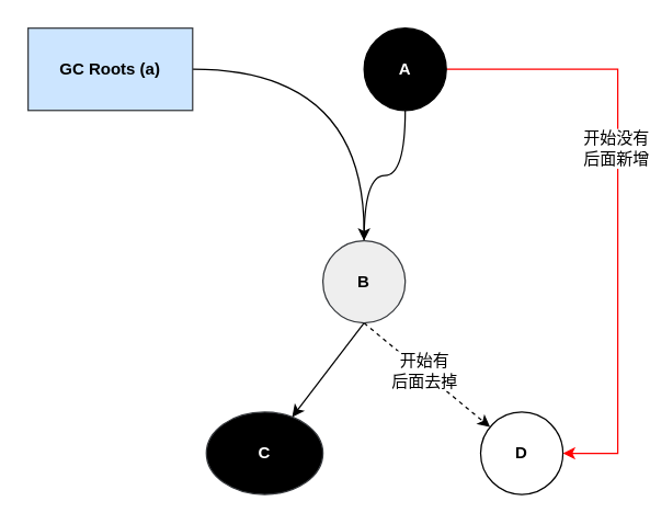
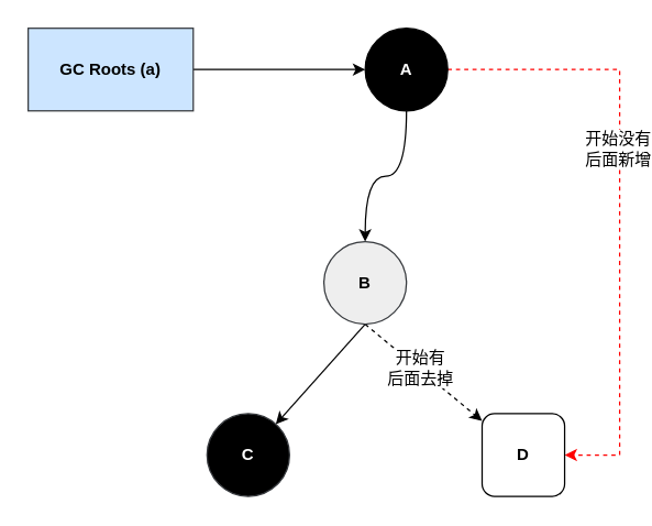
  <mxCell id="0" />
  <mxCell id="1" parent="0" />
- <mxCell id="2" style="edgeStyle=orthogonalEdgeStyle;curved=1;rounded=0;orthogonalLoop=1;jettySize=auto;html=1;exitX=1;exitY=0.5;exitDx=0;exitDy=0;labelBackgroundColor=none;fontSize=12;fontColor=#FFFFFF;startArrow=none;startFill=0;" edge="1" parent="1" source="3" target="11"><mxGeometry relative="1" as="geometry" /></mxCell>
+ <mxCell id="2" style="edgeStyle=orthogonalEdgeStyle;curved=1;rounded=0;orthogonalLoop=1;jettySize=auto;html=1;exitX=1;exitY=0.5;exitDx=0;exitDy=0;labelBackgroundColor=none;fontSize=12;fontColor=#FFFFFF;startArrow=none;startFill=0;" edge="1" parent="1" source="3" target="7"><mxGeometry relative="1" as="geometry" /></mxCell>
  <mxCell id="3" value="GC Roots (a)" style="rounded=0;whiteSpace=wrap;html=1;shadow=0;labelBackgroundColor=none;fontSize=12;fillColor=#cce5ff;fontStyle=1;strokeColor=#36393d;" vertex="1" parent="1"><mxGeometry x="20" y="20" width="120" height="60" as="geometry" /></mxCell>
- <mxCell id="4" value="" style="edgeStyle=orthogonalEdgeStyle;curved=1;rounded=0;orthogonalLoop=1;jettySize=auto;html=1;labelBackgroundColor=none;fontSize=12;fontColor=#FFFFFF;startArrow=none;startFill=0;endArrow=none;" edge="1" parent="1" source="7" target="11"><mxGeometry relative="1" as="geometry" /></mxCell>
- <mxCell id="5" style="edgeStyle=orthogonalEdgeStyle;rounded=0;orthogonalLoop=1;jettySize=auto;html=1;exitX=1;exitY=0.5;exitDx=0;exitDy=0;entryX=1;entryY=0.5;entryDx=0;entryDy=0;labelBackgroundColor=none;fontSize=12;fontColor=#FFFFFF;startArrow=none;startFill=0;strokeColor=#FF0000;" edge="1" parent="1" source="7" target="13"><mxGeometry relative="1" as="geometry"><Array as="points"><mxPoint x="450" y="50" /><mxPoint x="450" y="330" /></Array></mxGeometry></mxCell>
+ <mxCell id="4" value="" style="edgeStyle=orthogonalEdgeStyle;curved=1;rounded=0;orthogonalLoop=1;jettySize=auto;html=1;labelBackgroundColor=none;fontSize=12;fontColor=#FFFFFF;startArrow=none;startFill=0;" edge="1" parent="1" source="7" target="11"><mxGeometry relative="1" as="geometry" /></mxCell>
+ <mxCell id="5" style="edgeStyle=orthogonalEdgeStyle;rounded=0;orthogonalLoop=1;jettySize=auto;html=1;exitX=1;exitY=0.5;exitDx=0;exitDy=0;entryX=1;entryY=0.5;entryDx=0;entryDy=0;labelBackgroundColor=none;fontSize=12;fontColor=#FFFFFF;startArrow=none;startFill=0;strokeColor=#FF0000;dashed=1;" edge="1" parent="1" source="7" target="13"><mxGeometry relative="1" as="geometry"><Array as="points"><mxPoint x="450" y="50" /><mxPoint x="450" y="330" /></Array></mxGeometry></mxCell>
  <mxCell id="6" value="&lt;font color=&quot;#000000&quot;&gt;开始没有&lt;br&gt;后面新增&lt;br&gt;&lt;/font&gt;" style="edgeLabel;html=1;align=center;verticalAlign=middle;resizable=0;points=[];fontSize=12;fontColor=#FFFFFF;" vertex="1" connectable="0" parent="5"><mxGeometry x="-0.184" y="-2" relative="1" as="geometry"><mxPoint as="offset" /></mxGeometry></mxCell>
  <mxCell id="7" value="&lt;b&gt;A&lt;/b&gt;" style="ellipse;whiteSpace=wrap;html=1;aspect=fixed;shadow=0;labelBackgroundColor=none;fontSize=12;fontColor=#FFFFFF;fillColor=#000000;gradientColor=none;" vertex="1" parent="1"><mxGeometry x="265" y="20" width="60" height="60" as="geometry" /></mxCell>
  <mxCell id="8" value="" style="rounded=0;orthogonalLoop=1;jettySize=auto;html=1;labelBackgroundColor=none;fontSize=12;fontColor=#FFFFFF;startArrow=none;startFill=0;exitX=0.5;exitY=1;exitDx=0;exitDy=0;" edge="1" parent="1" source="11" target="12"><mxGeometry relative="1" as="geometry" /></mxCell>
  <mxCell id="9" value="" style="edgeStyle=none;rounded=0;orthogonalLoop=1;jettySize=auto;html=1;labelBackgroundColor=none;fontSize=12;fontColor=#FFFFFF;startArrow=none;startFill=0;exitX=0.5;exitY=1;exitDx=0;exitDy=0;dashed=1;" edge="1" parent="1" source="11" target="13"><mxGeometry relative="1" as="geometry" /></mxCell>
  <mxCell id="10" value="开始有&lt;br&gt;后面去掉" style="edgeLabel;html=1;align=center;verticalAlign=middle;resizable=0;points=[];fontSize=12;fontColor=#000000;" vertex="1" connectable="0" parent="9"><mxGeometry x="-0.083" y="1" relative="1" as="geometry"><mxPoint as="offset" /></mxGeometry></mxCell>
  <mxCell id="11" value="&lt;b&gt;B&lt;/b&gt;" style="ellipse;whiteSpace=wrap;html=1;aspect=fixed;shadow=0;labelBackgroundColor=none;fontSize=12;fillColor=#eeeeee;strokeColor=#36393d;" vertex="1" parent="1"><mxGeometry x="235" y="175" width="60" height="60" as="geometry" /></mxCell>
- <mxCell id="12" value="&lt;span&gt;C&lt;/span&gt;" style="ellipse;whiteSpace=wrap;html=1;aspect=fixed;shadow=0;labelBackgroundColor=none;fontSize=12;fillColor=#000000;strokeColor=#36393d;fontColor=#FFFFFF;fontStyle=1" vertex="1" parent="1"><mxGeometry x="150" y="300" width="85" height="60" as="geometry" /></mxCell>
- <mxCell id="13" value="&lt;b&gt;D&lt;/b&gt;" style="ellipse;whiteSpace=wrap;html=1;aspect=fixed;shadow=0;labelBackgroundColor=none;fontSize=12;" vertex="1" parent="1"><mxGeometry x="350" y="300" width="60" height="60" as="geometry" /></mxCell>
+ <mxCell id="12" value="&lt;span&gt;C&lt;/span&gt;" style="ellipse;whiteSpace=wrap;html=1;aspect=fixed;shadow=0;labelBackgroundColor=none;fontSize=12;fillColor=#000000;strokeColor=#36393d;fontColor=#FFFFFF;fontStyle=1" vertex="1" parent="1"><mxGeometry x="150" y="300" width="60" height="60" as="geometry" /></mxCell>
+ <mxCell id="13" value="&lt;b&gt;D&lt;/b&gt;" style="whiteSpace=wrap;html=1;aspect=fixed;shadow=0;labelBackgroundColor=none;fontSize=12;rounded=1;" vertex="1" parent="1"><mxGeometry x="350" y="300" width="60" height="60" as="geometry" /></mxCell>
